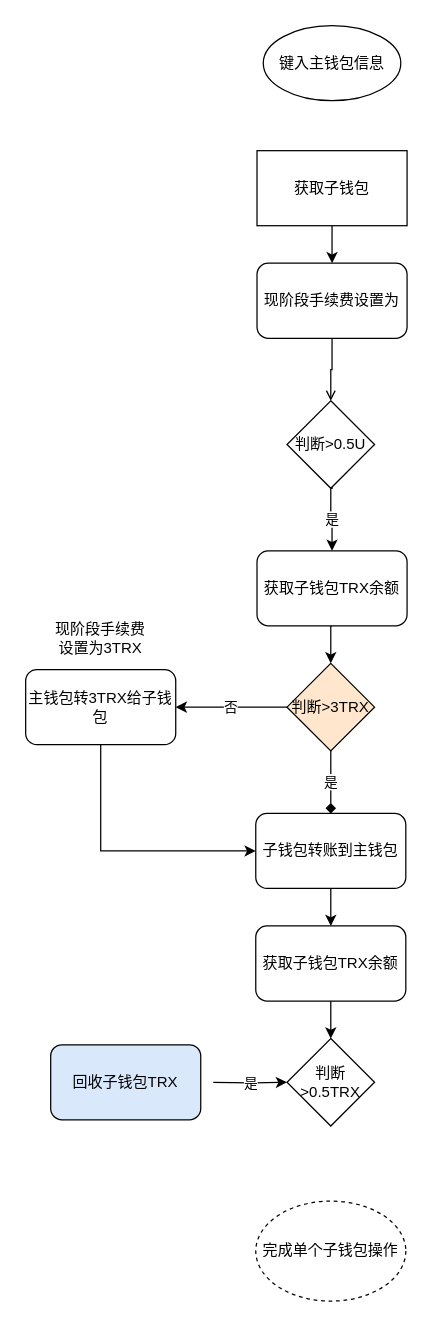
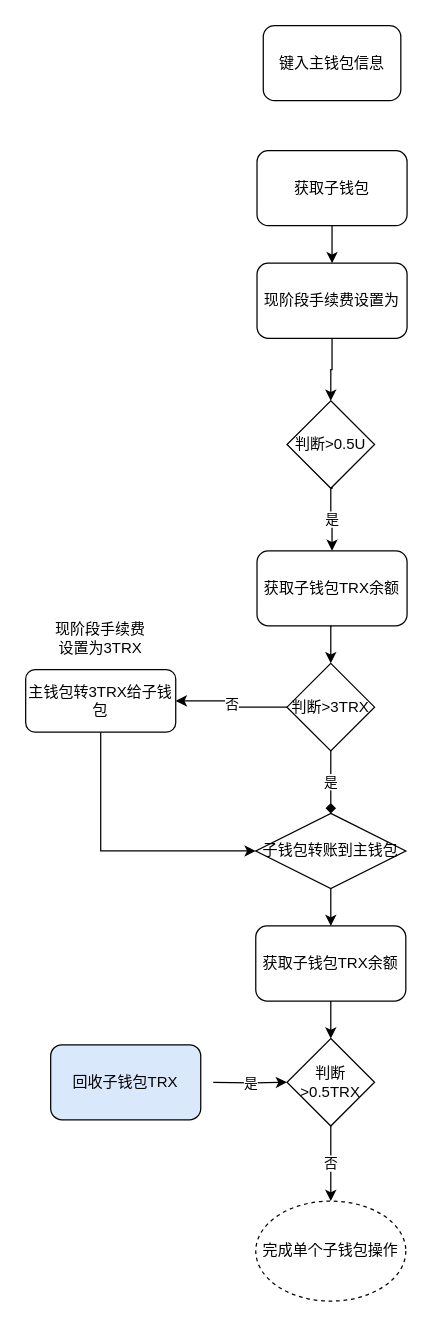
  <mxCell id="0" />
  <mxCell id="1" parent="0" />
- <mxCell id="2" value="键入主钱包信息" style="ellipse;whiteSpace=wrap;html=1;" parent="1" vertex="1"><mxGeometry x="210" y="20" width="110" height="60" as="geometry" /></mxCell>
- <mxCell id="3" style="edgeStyle=orthogonalEdgeStyle;rounded=0;orthogonalLoop=1;jettySize=auto;html=1;entryX=0.5;entryY=0;entryDx=0;entryDy=0;endArrow=open;" parent="1" source="4" target="7" edge="1"><mxGeometry relative="1" as="geometry"><mxPoint x="265" y="240" as="targetPoint" /></mxGeometry></mxCell>
+ <mxCell id="2" value="键入主钱包信息" style="whiteSpace=wrap;html=1;rounded=1;" parent="1" vertex="1"><mxGeometry x="210" y="20" width="110" height="60" as="geometry" /></mxCell>
+ <mxCell id="3" style="edgeStyle=orthogonalEdgeStyle;rounded=0;orthogonalLoop=1;jettySize=auto;html=1;entryX=0.5;entryY=0;entryDx=0;entryDy=0;" parent="1" source="4" target="7" edge="1"><mxGeometry relative="1" as="geometry"><mxPoint x="265" y="240" as="targetPoint" /></mxGeometry></mxCell>
  <mxCell id="4" value="现阶段手续费设置为" style="rounded=1;whiteSpace=wrap;html=1;" parent="1" vertex="1"><mxGeometry x="205" y="210" width="120" height="60" as="geometry" /></mxCell>
  <mxCell id="5" value="是" style="edgeStyle=orthogonalEdgeStyle;rounded=0;orthogonalLoop=1;jettySize=auto;html=1;exitX=0.5;exitY=1;exitDx=0;exitDy=0;" parent="1" source="7" edge="1"><mxGeometry relative="1" as="geometry"><mxPoint x="265" y="360" as="targetPoint" /></mxGeometry></mxCell>
  <mxCell id="6" value="是" style="edgeStyle=orthogonalEdgeStyle;rounded=0;orthogonalLoop=1;jettySize=auto;html=1;entryX=0.5;entryY=0;entryDx=0;entryDy=0;" parent="1" source="7" target="11" edge="1"><mxGeometry relative="1" as="geometry"><mxPoint x="264.5" y="450" as="targetPoint" /></mxGeometry></mxCell>
  <mxCell id="7" value="判断&amp;gt;0.5U" style="rhombus;whiteSpace=wrap;html=1;" parent="1" vertex="1"><mxGeometry x="229" y="320" width="70" height="70" as="geometry" /></mxCell>
  <mxCell id="8" style="edgeStyle=orthogonalEdgeStyle;rounded=0;orthogonalLoop=1;jettySize=auto;html=1;entryX=0.5;entryY=0;entryDx=0;entryDy=0;" parent="1" source="9" target="4" edge="1"><mxGeometry relative="1" as="geometry" /></mxCell>
- <mxCell id="9" value="获取子钱包" style="whiteSpace=wrap;html=1;rounded=0;" parent="1" vertex="1"><mxGeometry x="205" y="120" width="120" height="60" as="geometry" /></mxCell>
+ <mxCell id="9" value="获取子钱包" style="rounded=1;whiteSpace=wrap;html=1;" parent="1" vertex="1"><mxGeometry x="205" y="120" width="120" height="60" as="geometry" /></mxCell>
  <mxCell id="10" style="edgeStyle=orthogonalEdgeStyle;rounded=0;orthogonalLoop=1;jettySize=auto;html=1;exitX=0.5;exitY=1;exitDx=0;exitDy=0;entryX=0.5;entryY=0;entryDx=0;entryDy=0;" parent="1" source="11" target="14" edge="1"><mxGeometry relative="1" as="geometry" /></mxCell>
  <mxCell id="11" value="获取子钱包TRX余额" style="rounded=1;whiteSpace=wrap;html=1;" parent="1" vertex="1"><mxGeometry x="205" y="440" width="120" height="60" as="geometry" /></mxCell>
  <mxCell id="12" value="是" style="edgeStyle=orthogonalEdgeStyle;rounded=0;orthogonalLoop=1;jettySize=auto;html=1;entryX=0.5;entryY=0;entryDx=0;entryDy=0;endArrow=diamond;" parent="1" source="14" target="16" edge="1"><mxGeometry relative="1" as="geometry"><mxPoint x="264" y="660" as="targetPoint" /></mxGeometry></mxCell>
  <mxCell id="13" value="否" style="edgeStyle=orthogonalEdgeStyle;rounded=0;orthogonalLoop=1;jettySize=auto;html=1;entryX=1;entryY=0.5;entryDx=0;entryDy=0;" parent="1" source="14" target="23" edge="1"><mxGeometry relative="1" as="geometry"><mxPoint x="160" y="565" as="targetPoint" /></mxGeometry></mxCell>
- <mxCell id="14" value="判断&amp;gt;3TRX" style="rhombus;whiteSpace=wrap;html=1;fillColor=#ffe6cc;" parent="1" vertex="1"><mxGeometry x="229" y="530" width="70" height="70" as="geometry" /></mxCell>
+ <mxCell id="14" value="判断&amp;gt;3TRX" style="rhombus;whiteSpace=wrap;html=1;" parent="1" vertex="1"><mxGeometry x="229" y="530" width="70" height="70" as="geometry" /></mxCell>
  <mxCell id="15" style="edgeStyle=orthogonalEdgeStyle;rounded=0;orthogonalLoop=1;jettySize=auto;html=1;entryX=0.5;entryY=0;entryDx=0;entryDy=0;" parent="1" source="16" target="18" edge="1"><mxGeometry relative="1" as="geometry"><mxPoint x="264" y="770" as="targetPoint" /></mxGeometry></mxCell>
- <mxCell id="16" value="子钱包转账到主钱包" style="rounded=1;whiteSpace=wrap;html=1;" parent="1" vertex="1"><mxGeometry x="204" y="650" width="120" height="60" as="geometry" /></mxCell>
+ <mxCell id="16" value="子钱包转账到主钱包" style="rhombus;whiteSpace=wrap;html=1;" parent="1" vertex="1"><mxGeometry x="204" y="650" width="120" height="60" as="geometry" /></mxCell>
  <mxCell id="17" style="edgeStyle=orthogonalEdgeStyle;rounded=0;orthogonalLoop=1;jettySize=auto;html=1;entryX=0.5;entryY=0;entryDx=0;entryDy=0;" parent="1" source="18" target="20" edge="1"><mxGeometry relative="1" as="geometry" /></mxCell>
  <mxCell id="18" value="获取子钱包TRX余额" style="rounded=1;whiteSpace=wrap;html=1;" parent="1" vertex="1"><mxGeometry x="204" y="740" width="120" height="60" as="geometry" /></mxCell>
+ <mxCell id="19" value="否" style="edgeStyle=orthogonalEdgeStyle;rounded=0;orthogonalLoop=1;jettySize=auto;html=1;exitX=0.5;exitY=1;exitDx=0;exitDy=0;entryX=0.5;entryY=0;entryDx=0;entryDy=0;" parent="1" source="20" target="21" edge="1"><mxGeometry relative="1" as="geometry"><mxPoint x="264" y="950" as="targetPoint" /></mxGeometry></mxCell>
  <mxCell id="20" value="判断&amp;gt;0.5TRX" style="rhombus;whiteSpace=wrap;html=1;" parent="1" vertex="1"><mxGeometry x="229" y="830" width="70" height="70" as="geometry" /></mxCell>
  <mxCell id="21" value="完成单个子钱包操作" style="ellipse;whiteSpace=wrap;html=1;dashed=1;" parent="1" vertex="1"><mxGeometry x="204" y="960" width="120" height="80" as="geometry" /></mxCell>
  <mxCell id="22" style="edgeStyle=orthogonalEdgeStyle;rounded=0;orthogonalLoop=1;jettySize=auto;html=1;entryX=0;entryY=0.5;entryDx=0;entryDy=0;" parent="1" source="23" target="16" edge="1"><mxGeometry relative="1" as="geometry"><mxPoint x="80" y="690" as="targetPoint" /><Array as="points"><mxPoint x="80" y="680" /></Array></mxGeometry></mxCell>
- <mxCell id="23" value="主钱包转3TRX给子钱包" style="rounded=1;whiteSpace=wrap;html=1;" parent="1" vertex="1"><mxGeometry x="20" y="535" width="120" height="60" as="geometry" /></mxCell>
+ <mxCell id="23" value="主钱包转3TRX给子钱包" style="rounded=1;whiteSpace=wrap;html=1;" parent="1" vertex="1"><mxGeometry x="20" y="535" width="120" height="50" as="geometry" /></mxCell>
  <mxCell id="24" value="现阶段手续费设置为3TRX" style="text;html=1;strokeColor=none;fillColor=none;align=center;verticalAlign=middle;whiteSpace=wrap;rounded=0;" parent="1" vertex="1"><mxGeometry x="40" y="500" width="80" height="20" as="geometry" /></mxCell>
  <mxCell id="25" value="是" style="edgeStyle=orthogonalEdgeStyle;rounded=0;orthogonalLoop=1;jettySize=auto;html=1;" edge="1" parent="1" target="20"><mxGeometry relative="1" as="geometry"><mxPoint x="170" y="865" as="sourcePoint" /></mxGeometry></mxCell>
  <mxCell id="26" value="回收子钱包TRX" style="rounded=1;whiteSpace=wrap;html=1;fillColor=#dae8fc;" vertex="1" parent="1"><mxGeometry x="40" y="835" width="120" height="60" as="geometry" /></mxCell>
